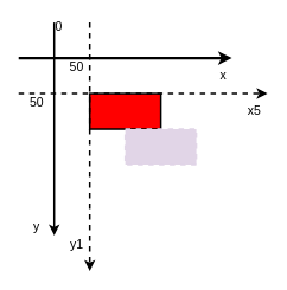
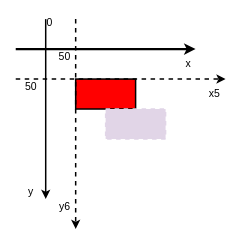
  <mxCell id="0" />
  <mxCell id="1" parent="0" />
  <mxCell id="2" value="" style="endArrow=classic;html=1;strokeWidth=2;" parent="1" edge="1"><mxGeometry width="50" height="50" relative="1" as="geometry"><mxPoint x="60" y="25" as="sourcePoint" /><mxPoint x="60" y="265" as="targetPoint" /></mxGeometry></mxCell>
  <mxCell id="3" value="" style="endArrow=classic;html=1;strokeWidth=3;" parent="1" edge="1"><mxGeometry width="50" height="50" relative="1" as="geometry"><mxPoint x="20" y="65" as="sourcePoint" /><mxPoint x="260" y="65" as="targetPoint" /></mxGeometry></mxCell>
  <mxCell id="4" value="&lt;font style=&quot;font-size: 14px&quot;&gt;x&lt;/font&gt;" style="text;html=1;align=center;verticalAlign=middle;resizable=0;points=[];autosize=1;" parent="1" vertex="1"><mxGeometry x="240" y="75" width="20" height="20" as="geometry" /></mxCell>
  <mxCell id="5" value="&lt;font style=&quot;font-size: 14px&quot;&gt;y&lt;/font&gt;" style="text;html=1;align=center;verticalAlign=middle;resizable=0;points=[];autosize=1;" parent="1" vertex="1"><mxGeometry x="30" y="245" width="20" height="20" as="geometry" /></mxCell>
  <mxCell id="6" value="" style="rounded=0;whiteSpace=wrap;html=1;strokeWidth=2;fillColor=#FF0000;" parent="1" vertex="1"><mxGeometry x="100" y="105" width="80" height="40" as="geometry" /></mxCell>
  <mxCell id="7" value="" style="endArrow=classic;html=1;strokeWidth=2;dashed=1;" parent="1" edge="1"><mxGeometry width="50" height="50" relative="1" as="geometry"><mxPoint x="100" y="25" as="sourcePoint" /><mxPoint x="100" y="305" as="targetPoint" /></mxGeometry></mxCell>
  <mxCell id="8" value="" style="endArrow=classic;html=1;dashed=1;strokeWidth=2;" parent="1" edge="1"><mxGeometry width="50" height="50" relative="1" as="geometry"><mxPoint x="20" y="105" as="sourcePoint" /><mxPoint x="300" y="105" as="targetPoint" /></mxGeometry></mxCell>
  <mxCell id="9" value="&lt;font style=&quot;font-size: 14px&quot;&gt;x5&lt;/font&gt;" style="text;html=1;align=center;verticalAlign=middle;resizable=0;points=[];autosize=1;" parent="1" vertex="1"><mxGeometry x="270" y="115" width="30" height="20" as="geometry" /></mxCell>
- <mxCell id="10" value="&lt;font style=&quot;font-size: 14px&quot;&gt;y1&lt;/font&gt;" style="text;html=1;align=center;verticalAlign=middle;resizable=0;points=[];autosize=1;" parent="1" vertex="1"><mxGeometry x="70" y="265" width="30" height="20" as="geometry" /></mxCell>
+ <mxCell id="10" value="&lt;font style=&quot;font-size: 14px&quot;&gt;y6&lt;/font&gt;" style="text;html=1;align=center;verticalAlign=middle;resizable=0;points=[];autosize=1;" parent="1" vertex="1"><mxGeometry x="70" y="265" width="30" height="20" as="geometry" /></mxCell>
  <mxCell id="11" value="" style="rounded=0;whiteSpace=wrap;html=1;dashed=1;strokeWidth=2;strokeColor=#E1D5E7;fillColor=#E1D5E7;" parent="1" vertex="1"><mxGeometry x="140" y="145" width="80" height="40" as="geometry" /></mxCell>
  <mxCell id="12" value="&lt;font style=&quot;font-size: 14px&quot;&gt;0&lt;/font&gt;" style="text;html=1;align=center;verticalAlign=middle;resizable=0;points=[];autosize=1;" parent="1" vertex="1"><mxGeometry x="55" y="20" width="20" height="20" as="geometry" /></mxCell>
  <mxCell id="13" value="&lt;font style=&quot;font-size: 14px&quot;&gt;50&lt;/font&gt;" style="text;html=1;align=center;verticalAlign=middle;resizable=0;points=[];autosize=1;" vertex="1" parent="1"><mxGeometry x="70" y="65" width="30" height="20" as="geometry" /></mxCell>
  <mxCell id="14" value="&lt;font style=&quot;font-size: 14px&quot;&gt;50&lt;/font&gt;" style="text;html=1;align=center;verticalAlign=middle;resizable=0;points=[];autosize=1;" vertex="1" parent="1"><mxGeometry x="25" y="105" width="30" height="20" as="geometry" /></mxCell>
